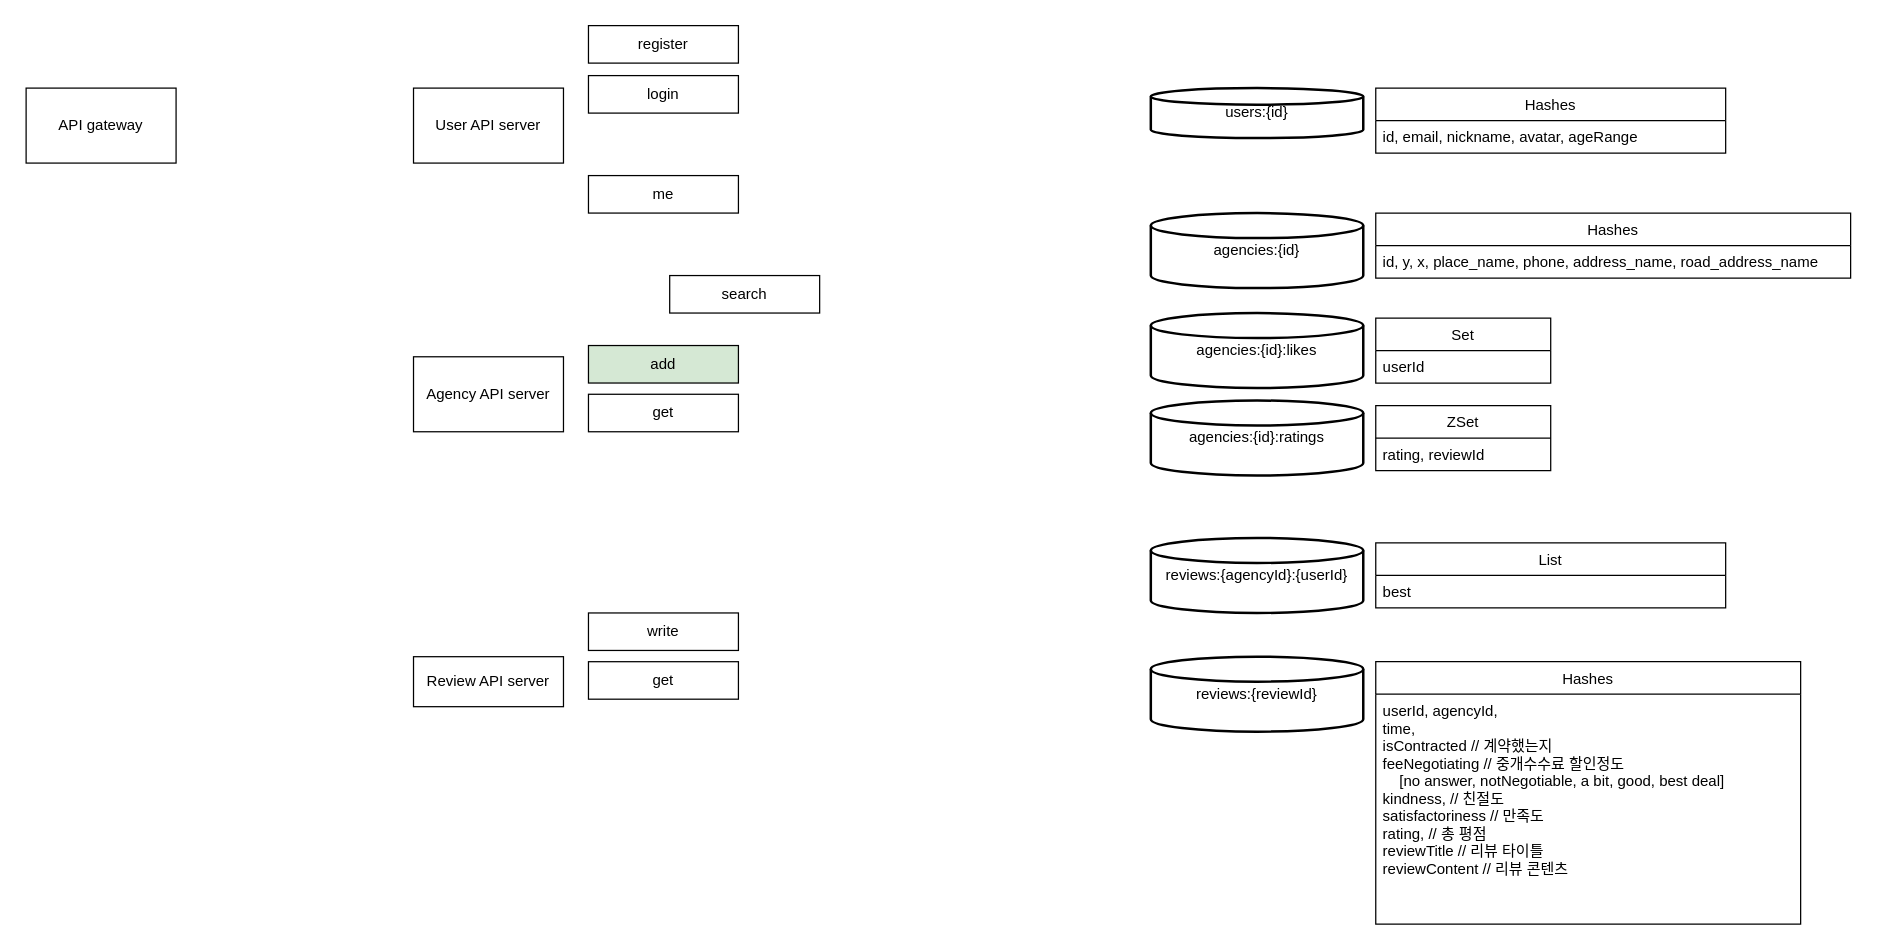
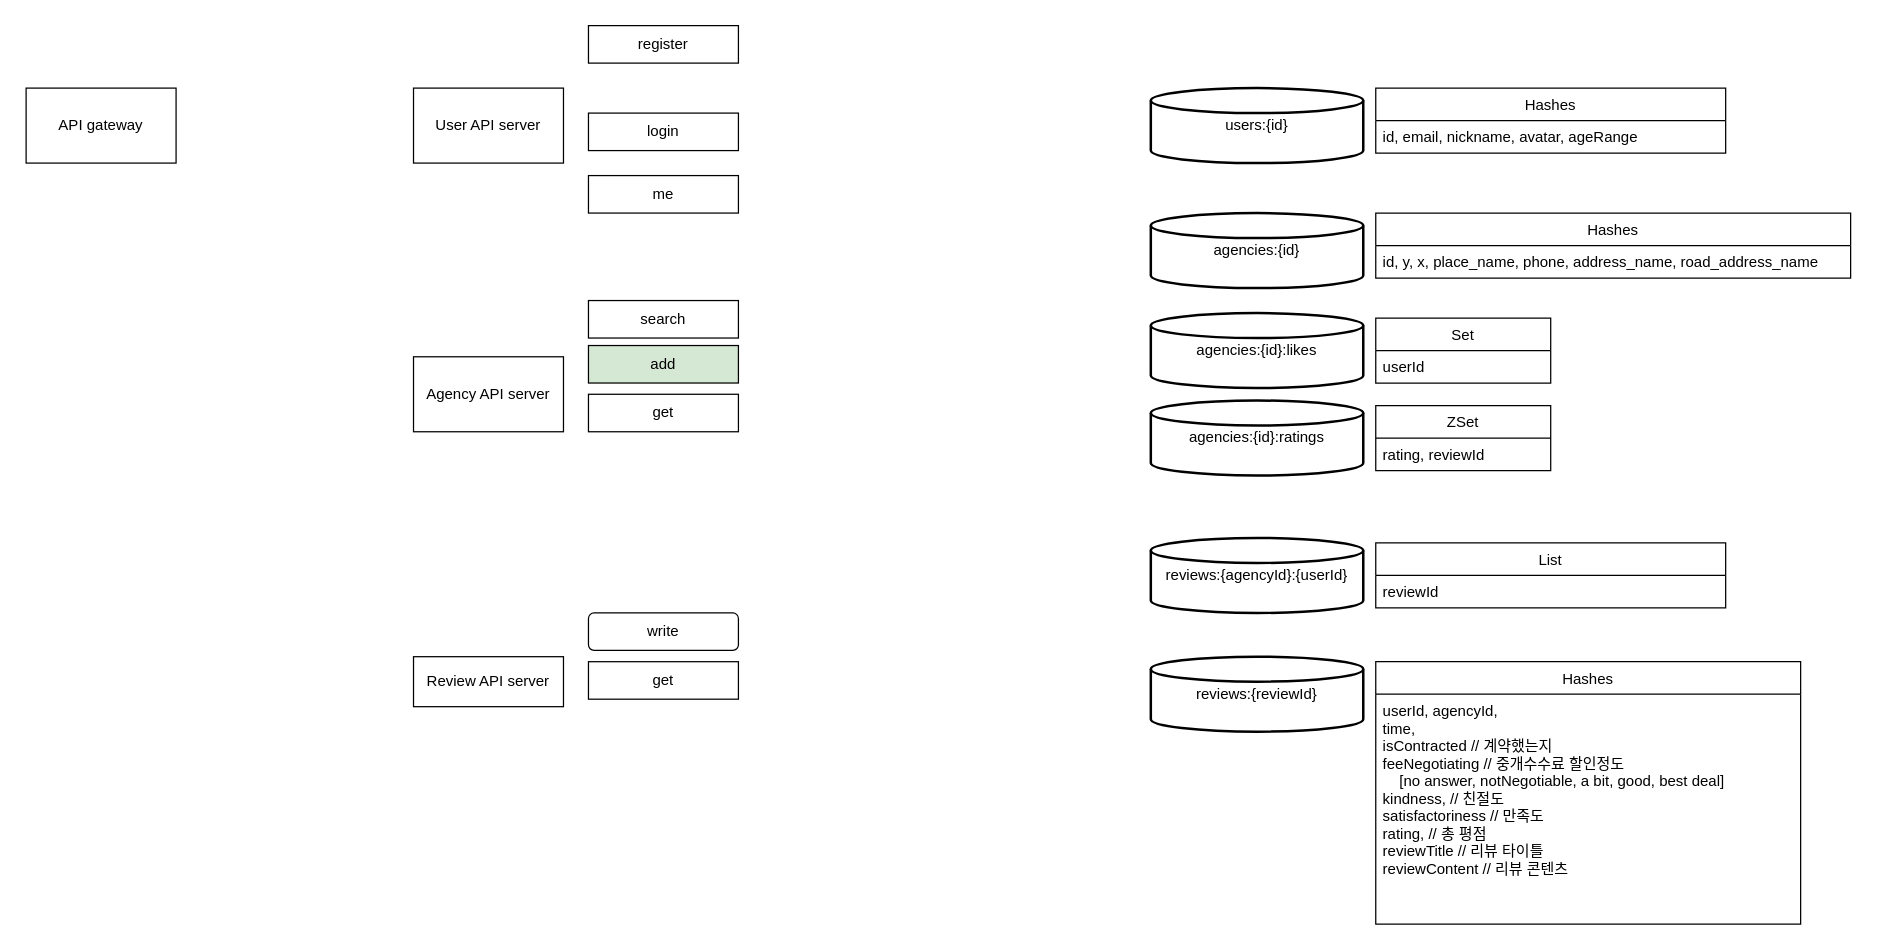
  <mxCell id="0" />
  <mxCell id="1" parent="0" />
  <mxCell id="2" value="API gateway" style="rounded=0;whiteSpace=wrap;html=1;" parent="1" vertex="1"><mxGeometry x="20" y="70" width="120" height="60" as="geometry" /></mxCell>
  <mxCell id="3" value="User API server" style="rounded=0;whiteSpace=wrap;html=1;" parent="1" vertex="1"><mxGeometry x="330" y="70" width="120" height="60" as="geometry" /></mxCell>
- <mxCell id="4" value="users:{id}" style="strokeWidth=2;html=1;shape=mxgraph.flowchart.database;whiteSpace=wrap;" parent="1" vertex="1"><mxGeometry x="920" y="70" width="170" height="40" as="geometry" /></mxCell>
+ <mxCell id="4" value="users:{id}" style="strokeWidth=2;html=1;shape=mxgraph.flowchart.database;whiteSpace=wrap;" parent="1" vertex="1"><mxGeometry x="920" y="70" width="170" height="60" as="geometry" /></mxCell>
  <mxCell id="5" value="Agency API server" style="rounded=0;whiteSpace=wrap;html=1;" parent="1" vertex="1"><mxGeometry x="330" y="285" width="120" height="60" as="geometry" /></mxCell>
  <mxCell id="6" value="agencies:{id}" style="strokeWidth=2;html=1;shape=mxgraph.flowchart.database;whiteSpace=wrap;" parent="1" vertex="1"><mxGeometry x="920" y="170" width="170" height="60" as="geometry" /></mxCell>
  <mxCell id="7" value="Hashes" style="swimlane;fontStyle=0;childLayout=stackLayout;horizontal=1;startSize=26;fillColor=none;horizontalStack=0;resizeParent=1;resizeParentMax=0;resizeLast=0;collapsible=1;marginBottom=0;" parent="1" vertex="1"><mxGeometry x="1100" y="70" width="280" height="52" as="geometry" /></mxCell>
  <mxCell id="8" value="id, email, nickname, avatar, ageRange" style="text;strokeColor=none;fillColor=none;align=left;verticalAlign=top;spacingLeft=4;spacingRight=4;overflow=hidden;rotatable=0;points=[[0,0.5],[1,0.5]];portConstraint=eastwest;" parent="7" vertex="1"><mxGeometry y="26" width="280" height="26" as="geometry" /></mxCell>
  <mxCell id="9" value="Hashes" style="swimlane;fontStyle=0;childLayout=stackLayout;horizontal=1;startSize=26;fillColor=none;horizontalStack=0;resizeParent=1;resizeParentMax=0;resizeLast=0;collapsible=1;marginBottom=0;" parent="1" vertex="1"><mxGeometry x="1100" y="170" width="380" height="52" as="geometry" /></mxCell>
  <mxCell id="10" value="id, y, x, place_name, phone, address_name, road_address_name" style="text;strokeColor=none;fillColor=none;align=left;verticalAlign=top;spacingLeft=4;spacingRight=4;overflow=hidden;rotatable=0;points=[[0,0.5],[1,0.5]];portConstraint=eastwest;" parent="9" vertex="1"><mxGeometry y="26" width="380" height="26" as="geometry" /></mxCell>
  <mxCell id="11" value="Review API server" style="rounded=0;whiteSpace=wrap;html=1;" parent="1" vertex="1"><mxGeometry x="330" y="525" width="120" height="40" as="geometry" /></mxCell>
  <mxCell id="12" value="agencies:{id}:likes" style="strokeWidth=2;html=1;shape=mxgraph.flowchart.database;whiteSpace=wrap;" parent="1" vertex="1"><mxGeometry x="920" y="250" width="170" height="60" as="geometry" /></mxCell>
  <mxCell id="13" value="Set" style="swimlane;fontStyle=0;childLayout=stackLayout;horizontal=1;startSize=26;fillColor=none;horizontalStack=0;resizeParent=1;resizeParentMax=0;resizeLast=0;collapsible=1;marginBottom=0;" parent="1" vertex="1"><mxGeometry x="1100" y="254" width="140" height="52" as="geometry" /></mxCell>
  <mxCell id="14" value="userId" style="text;strokeColor=none;fillColor=none;align=left;verticalAlign=top;spacingLeft=4;spacingRight=4;overflow=hidden;rotatable=0;points=[[0,0.5],[1,0.5]];portConstraint=eastwest;" parent="13" vertex="1"><mxGeometry y="26" width="140" height="26" as="geometry" /></mxCell>
  <mxCell id="15" value="agencies:{id}:ratings" style="strokeWidth=2;html=1;shape=mxgraph.flowchart.database;whiteSpace=wrap;" parent="1" vertex="1"><mxGeometry x="920" y="320" width="170" height="60" as="geometry" /></mxCell>
  <mxCell id="16" value="ZSet" style="swimlane;fontStyle=0;childLayout=stackLayout;horizontal=1;startSize=26;fillColor=none;horizontalStack=0;resizeParent=1;resizeParentMax=0;resizeLast=0;collapsible=1;marginBottom=0;" parent="1" vertex="1"><mxGeometry x="1100" y="324" width="140" height="52" as="geometry" /></mxCell>
  <mxCell id="17" value="rating, reviewId" style="text;strokeColor=none;fillColor=none;align=left;verticalAlign=top;spacingLeft=4;spacingRight=4;overflow=hidden;rotatable=0;points=[[0,0.5],[1,0.5]];portConstraint=eastwest;" parent="16" vertex="1"><mxGeometry y="26" width="140" height="26" as="geometry" /></mxCell>
  <mxCell id="18" value="reviews:{agencyId}:{userId}" style="strokeWidth=2;html=1;shape=mxgraph.flowchart.database;whiteSpace=wrap;" parent="1" vertex="1"><mxGeometry x="920" y="430" width="170" height="60" as="geometry" /></mxCell>
  <mxCell id="19" value="List" style="swimlane;fontStyle=0;childLayout=stackLayout;horizontal=1;startSize=26;fillColor=none;horizontalStack=0;resizeParent=1;resizeParentMax=0;resizeLast=0;collapsible=1;marginBottom=0;" parent="1" vertex="1"><mxGeometry x="1100" y="434" width="280" height="52" as="geometry" /></mxCell>
- <mxCell id="20" value="best" style="text;strokeColor=none;fillColor=none;align=left;verticalAlign=top;spacingLeft=4;spacingRight=4;overflow=hidden;rotatable=0;points=[[0,0.5],[1,0.5]];portConstraint=eastwest;" parent="19" vertex="1"><mxGeometry y="26" width="280" height="26" as="geometry" /></mxCell>
+ <mxCell id="20" value="reviewId" style="text;strokeColor=none;fillColor=none;align=left;verticalAlign=top;spacingLeft=4;spacingRight=4;overflow=hidden;rotatable=0;points=[[0,0.5],[1,0.5]];portConstraint=eastwest;" parent="19" vertex="1"><mxGeometry y="26" width="280" height="26" as="geometry" /></mxCell>
  <mxCell id="21" value="reviews:{reviewId}" style="strokeWidth=2;html=1;shape=mxgraph.flowchart.database;whiteSpace=wrap;" parent="1" vertex="1"><mxGeometry x="920" y="525" width="170" height="60" as="geometry" /></mxCell>
  <mxCell id="22" value="Hashes" style="swimlane;fontStyle=0;childLayout=stackLayout;horizontal=1;startSize=26;fillColor=none;horizontalStack=0;resizeParent=1;resizeParentMax=0;resizeLast=0;collapsible=1;marginBottom=0;" parent="1" vertex="1"><mxGeometry x="1100" y="529" width="340" height="210" as="geometry" /></mxCell>
  <mxCell id="23" value="userId, agencyId,&#10;time,&#10;isContracted // 계약했는지&#10;feeNegotiating // 중개수수료 할인정도&#10;    [no answer, notNegotiable, a bit, good, best deal]&#10;kindness, // 친절도&#10;satisfactoriness // 만족도&#10;rating, // 총 평점&#10;reviewTitle // 리뷰 타이틀&#10;reviewContent // 리뷰 콘텐츠&#10;" style="text;strokeColor=none;fillColor=none;align=left;verticalAlign=top;spacingLeft=4;spacingRight=4;overflow=hidden;rotatable=0;points=[[0,0.5],[1,0.5]];portConstraint=eastwest;" parent="22" vertex="1"><mxGeometry y="26" width="340" height="184" as="geometry" /></mxCell>
  <mxCell id="24" value="register" style="rounded=0;whiteSpace=wrap;html=1;" vertex="1" parent="1"><mxGeometry x="470" y="20" width="120" height="30" as="geometry" /></mxCell>
- <mxCell id="25" value="login" style="rounded=0;whiteSpace=wrap;html=1;" vertex="1" parent="1"><mxGeometry x="470" y="60" width="120" height="30" as="geometry" /></mxCell>
+ <mxCell id="25" value="login" style="rounded=0;whiteSpace=wrap;html=1;" vertex="1" parent="1"><mxGeometry x="470" y="90" width="120" height="30" as="geometry" /></mxCell>
  <mxCell id="26" value="me" style="rounded=0;whiteSpace=wrap;html=1;" vertex="1" parent="1"><mxGeometry x="470" y="140" width="120" height="30" as="geometry" /></mxCell>
- <mxCell id="27" value="search" style="rounded=0;whiteSpace=wrap;html=1;" vertex="1" parent="1"><mxGeometry x="535" y="220" width="120" height="30" as="geometry" /></mxCell>
+ <mxCell id="27" value="search" style="rounded=0;whiteSpace=wrap;html=1;" vertex="1" parent="1"><mxGeometry x="470" y="240" width="120" height="30" as="geometry" /></mxCell>
  <mxCell id="28" value="add" style="rounded=0;whiteSpace=wrap;html=1;fillColor=#d5e8d4;" vertex="1" parent="1"><mxGeometry x="470" y="276" width="120" height="30" as="geometry" /></mxCell>
  <mxCell id="29" value="get" style="rounded=0;whiteSpace=wrap;html=1;" vertex="1" parent="1"><mxGeometry x="470" y="315" width="120" height="30" as="geometry" /></mxCell>
- <mxCell id="30" value="write" style="rounded=0;whiteSpace=wrap;html=1;" vertex="1" parent="1"><mxGeometry x="470" y="490" width="120" height="30" as="geometry" /></mxCell>
+ <mxCell id="30" value="write" style="whiteSpace=wrap;html=1;rounded=1;" vertex="1" parent="1"><mxGeometry x="470" y="490" width="120" height="30" as="geometry" /></mxCell>
  <mxCell id="31" value="get" style="rounded=0;whiteSpace=wrap;html=1;" vertex="1" parent="1"><mxGeometry x="470" y="529" width="120" height="30" as="geometry" /></mxCell>
